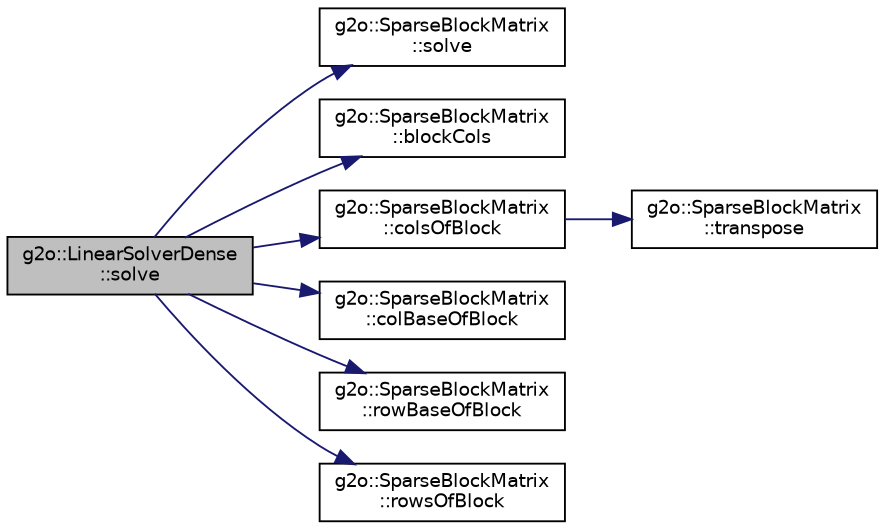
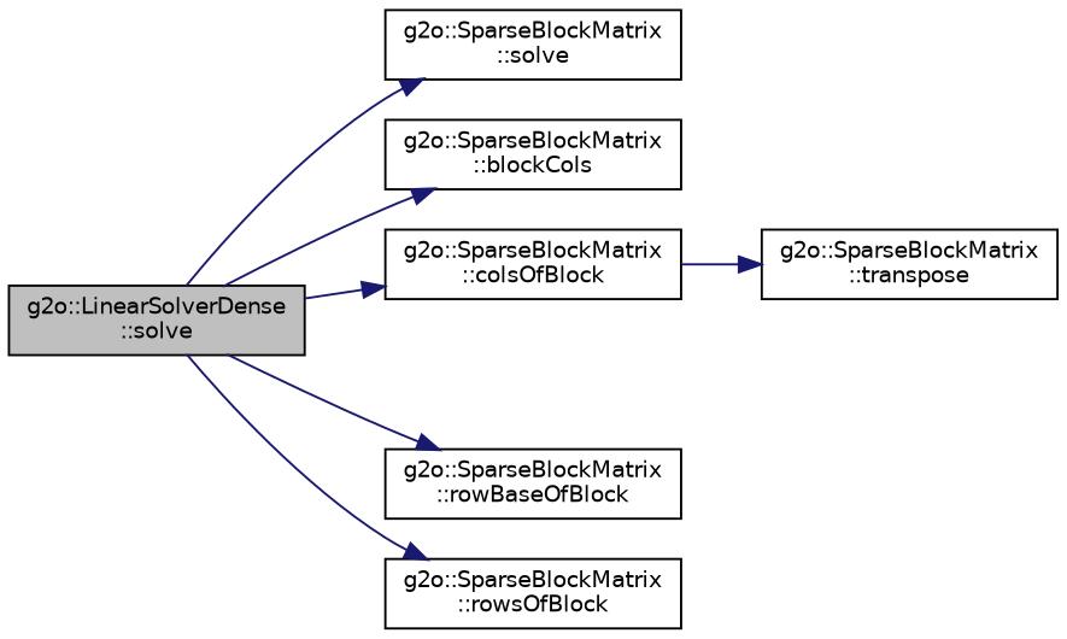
  digraph {
    rankdir=LR
    node [color=black fillcolor=white fontname=Helvetica fontsize=10 shape=record style=filled]
    edge [color=midnightblue fontname=Helvetica fontsize=10 labelfontname=Helvetica labelfontsize=10 style=solid]
    n1 [fillcolor=grey75 fontcolor=black height=0.2 label="g2o::LinearSolverDense\l::solve" width=0.4]
    n2 [height=0.2 label="g2o::SparseBlockMatrix\l::solve" width=0.4]
    n3 [height=0.2 label="g2o::SparseBlockMatrix\l::blockCols" width=0.4]
    n4 [height=0.2 label="g2o::SparseBlockMatrix\l::colsOfBlock" width=0.4]
-   n5 [height=0.2 label="g2o::SparseBlockMatrix\l::colBaseOfBlock" width=0.4]
    n6 [height=0.2 label="g2o::SparseBlockMatrix\l::rowBaseOfBlock" width=0.4]
    n7 [height=0.2 label="g2o::SparseBlockMatrix\l::rowsOfBlock" width=0.4]
    n8 [height=0.2 label="g2o::SparseBlockMatrix\l::transpose" width=0.4]
    n1 -> n2
    n1 -> n3
    n1 -> n4
-   n1 -> n5
    n1 -> n6
    n1 -> n7
    n4 -> n8
  }
